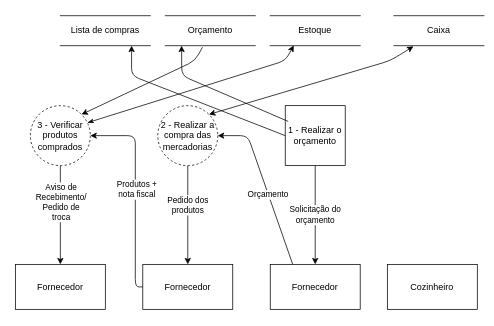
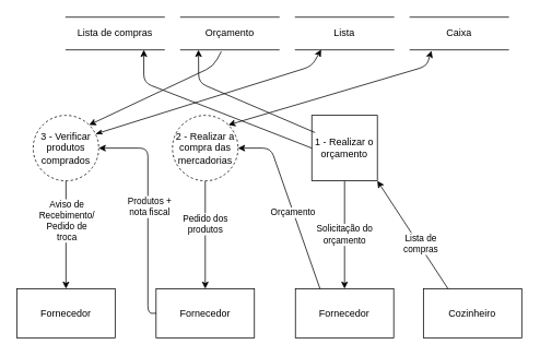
  <mxCell id="0" />
  <mxCell id="1" parent="0" />
  <mxCell id="2" value="Lista de compras" style="shape=partialRectangle;whiteSpace=wrap;html=1;left=0;right=0;fillColor=none;" vertex="1" parent="1"><mxGeometry x="80" y="20" width="120" height="40" as="geometry" /></mxCell>
  <mxCell id="3" value="Orçamento" style="shape=partialRectangle;whiteSpace=wrap;html=1;left=0;right=0;fillColor=none;" vertex="1" parent="1"><mxGeometry x="220" y="20" width="120" height="40" as="geometry" /></mxCell>
- <mxCell id="4" value="Estoque" style="shape=partialRectangle;whiteSpace=wrap;html=1;left=0;right=0;fillColor=none;" vertex="1" parent="1"><mxGeometry x="360" y="20" width="120" height="40" as="geometry" /></mxCell>
- <mxCell id="5" value="Caixa" style="shape=partialRectangle;whiteSpace=wrap;html=1;left=0;right=0;fillColor=none;" vertex="1" parent="1"><mxGeometry x="525" y="20" width="120" height="40" as="geometry" /></mxCell>
+ <mxCell id="4" value="Lista" style="shape=partialRectangle;whiteSpace=wrap;html=1;left=0;right=0;fillColor=none;" vertex="1" parent="1"><mxGeometry x="360" y="20" width="120" height="40" as="geometry" /></mxCell>
+ <mxCell id="5" value="Caixa" style="shape=partialRectangle;whiteSpace=wrap;html=1;left=0;right=0;fillColor=none;" vertex="1" parent="1"><mxGeometry x="500" y="20" width="120" height="40" as="geometry" /></mxCell>
  <mxCell id="6" value="Solicitação do&lt;br&gt;orçamento" style="edgeStyle=orthogonalEdgeStyle;rounded=0;orthogonalLoop=1;jettySize=auto;html=1;" edge="1" parent="1" source="7" target="13"><mxGeometry relative="1" as="geometry" /></mxCell>
  <mxCell id="7" value="1 - Realizar o&lt;br&gt;orçamento" style="whiteSpace=wrap;html=1;aspect=fixed;rounded=0;" vertex="1" parent="1"><mxGeometry x="380" y="140" width="80" height="80" as="geometry" /></mxCell>
  <mxCell id="8" value="Cozinheiro" style="rounded=0;whiteSpace=wrap;html=1;" vertex="1" parent="1"><mxGeometry x="516.22" y="351.72" width="120" height="60" as="geometry" /></mxCell>
+ <mxCell id="9" value="" style="endArrow=classic;html=1;exitX=0.25;exitY=0;exitDx=0;exitDy=0;entryX=1;entryY=1;entryDx=0;entryDy=0;" edge="1" parent="1" source="8" target="7"><mxGeometry width="50" height="50" relative="1" as="geometry"><mxPoint x="536.22" y="239.24" as="sourcePoint" /><mxPoint x="450.004" y="210.004" as="targetPoint" /></mxGeometry></mxCell>
+ <mxCell id="10" value="Lista de&lt;br&gt;compras" style="edgeLabel;html=1;align=center;verticalAlign=middle;resizable=0;points=[];" vertex="1" connectable="0" parent="9"><mxGeometry x="0.261" y="1" relative="1" as="geometry"><mxPoint x="21.65" y="26.89" as="offset" /></mxGeometry></mxCell>
  <mxCell id="11" value="" style="endArrow=classic;html=1;entryX=0.792;entryY=1;entryDx=0;entryDy=0;entryPerimeter=0;exitX=0;exitY=0.5;exitDx=0;exitDy=0;" edge="1" parent="1" source="7" target="2"><mxGeometry width="50" height="50" relative="1" as="geometry"><mxPoint x="240" y="120" as="sourcePoint" /><mxPoint x="290" y="70" as="targetPoint" /><Array as="points"><mxPoint x="175" y="100" /></Array></mxGeometry></mxCell>
  <mxCell id="12" value="" style="endArrow=classic;html=1;entryX=0.181;entryY=1;entryDx=0;entryDy=0;entryPerimeter=0;exitX=0.05;exitY=0.263;exitDx=0;exitDy=0;exitPerimeter=0;" edge="1" parent="1" source="7" target="3"><mxGeometry width="50" height="50" relative="1" as="geometry"><mxPoint x="390" y="190" as="sourcePoint" /><mxPoint x="185.04" y="70" as="targetPoint" /><Array as="points"><mxPoint x="242" y="100" /></Array></mxGeometry></mxCell>
  <mxCell id="13" value="Fornecedor" style="rounded=0;whiteSpace=wrap;html=1;" vertex="1" parent="1"><mxGeometry x="360" y="351.72" width="120" height="60" as="geometry" /></mxCell>
  <mxCell id="14" value="" style="endArrow=classic;html=1;entryX=1;entryY=0.5;entryDx=0;entryDy=0;exitX=0.25;exitY=0;exitDx=0;exitDy=0;" edge="1" parent="1" target="18" source="13"><mxGeometry width="50" height="50" relative="1" as="geometry"><mxPoint x="325.5" y="450" as="sourcePoint" /><mxPoint x="465.5" y="430" as="targetPoint" /><Array as="points"><mxPoint x="330" y="180" /><mxPoint x="290" y="180" /></Array></mxGeometry></mxCell>
  <mxCell id="15" value="Orçamento" style="edgeLabel;html=1;align=center;verticalAlign=middle;resizable=0;points=[];" vertex="1" connectable="0" parent="14"><mxGeometry x="-0.106" y="1" relative="1" as="geometry"><mxPoint as="offset" /></mxGeometry></mxCell>
  <mxCell id="16" style="edgeStyle=orthogonalEdgeStyle;rounded=0;orthogonalLoop=1;jettySize=auto;html=1;entryX=0.5;entryY=0;entryDx=0;entryDy=0;" edge="1" parent="1" source="18" target="19"><mxGeometry relative="1" as="geometry" /></mxCell>
  <mxCell id="17" value="Pedido dos&lt;br&gt;produtos" style="edgeLabel;html=1;align=center;verticalAlign=middle;resizable=0;points=[];" vertex="1" connectable="0" parent="16"><mxGeometry x="-0.217" y="-1" relative="1" as="geometry"><mxPoint as="offset" /></mxGeometry></mxCell>
  <mxCell id="18" value="2 - Realizar a compra das mercadorias" style="ellipse;whiteSpace=wrap;html=1;aspect=fixed;dashed=1;" vertex="1" parent="1"><mxGeometry x="210" y="140" width="80" height="80" as="geometry" /></mxCell>
  <mxCell id="19" value="Fornecedor" style="rounded=0;whiteSpace=wrap;html=1;" vertex="1" parent="1"><mxGeometry x="190" y="351.72" width="120" height="60" as="geometry" /></mxCell>
  <mxCell id="20" value="" style="endArrow=classic;html=1;exitX=0;exitY=0.5;exitDx=0;exitDy=0;entryX=1;entryY=0.5;entryDx=0;entryDy=0;" edge="1" parent="1" source="19" target="23"><mxGeometry width="50" height="50" relative="1" as="geometry"><mxPoint x="410" y="240" as="sourcePoint" /><mxPoint x="460" y="190" as="targetPoint" /><Array as="points"><mxPoint x="180" y="382" /><mxPoint x="180" y="180" /></Array></mxGeometry></mxCell>
  <mxCell id="21" value="Produtos +&lt;br&gt;nota fiscal" style="edgeLabel;html=1;align=center;verticalAlign=middle;resizable=0;points=[];" vertex="1" connectable="0" parent="20"><mxGeometry x="0.27" y="-1" relative="1" as="geometry"><mxPoint y="32" as="offset" /></mxGeometry></mxCell>
  <mxCell id="22" value="" style="endArrow=classic;html=1;exitX=1;exitY=0;exitDx=0;exitDy=0;entryX=0.217;entryY=1.025;entryDx=0;entryDy=0;entryPerimeter=0;startArrow=classic;startFill=1;" edge="1" parent="1" source="18" target="5"><mxGeometry width="50" height="50" relative="1" as="geometry"><mxPoint x="210" y="240" as="sourcePoint" /><mxPoint x="260" y="190" as="targetPoint" /><Array as="points"><mxPoint x="520" y="80" /></Array></mxGeometry></mxCell>
  <mxCell id="23" value="3 - Verificar&lt;br&gt;produtos&lt;br&gt;comprados" style="ellipse;whiteSpace=wrap;html=1;aspect=fixed;dashed=1;" vertex="1" parent="1"><mxGeometry x="40" y="140" width="80" height="80" as="geometry" /></mxCell>
  <mxCell id="24" value="Fornecedor" style="rounded=0;whiteSpace=wrap;html=1;" vertex="1" parent="1"><mxGeometry x="20" y="351.72" width="120" height="60" as="geometry" /></mxCell>
  <mxCell id="25" value="" style="endArrow=classic;html=1;exitX=0.413;exitY=1.05;exitDx=0;exitDy=0;entryX=1;entryY=0;entryDx=0;entryDy=0;exitPerimeter=0;" edge="1" parent="1" source="3" target="23"><mxGeometry width="50" height="50" relative="1" as="geometry"><mxPoint x="260" y="120" as="sourcePoint" /><mxPoint x="210" y="170" as="targetPoint" /><Array as="points"><mxPoint x="260" y="80" /></Array></mxGeometry></mxCell>
  <mxCell id="26" value="" style="endArrow=classic;html=1;exitX=0.95;exitY=0.285;exitDx=0;exitDy=0;exitPerimeter=0;entryX=0.262;entryY=0.992;entryDx=0;entryDy=0;entryPerimeter=0;startArrow=classicThin;startFill=1;" edge="1" parent="1" source="23" target="4"><mxGeometry width="50" height="50" relative="1" as="geometry"><mxPoint x="154" y="162" as="sourcePoint" /><mxPoint x="340" y="40" as="targetPoint" /><Array as="points"><mxPoint x="380" y="80" /></Array></mxGeometry></mxCell>
  <mxCell id="27" value="" style="endArrow=classic;html=1;exitX=0.5;exitY=1;exitDx=0;exitDy=0;entryX=0.5;entryY=0;entryDx=0;entryDy=0;" edge="1" parent="1" source="23" target="24"><mxGeometry width="50" height="50" relative="1" as="geometry"><mxPoint x="70" y="210" as="sourcePoint" /><mxPoint x="120" y="160" as="targetPoint" /></mxGeometry></mxCell>
  <mxCell id="28" value="Aviso de&lt;br&gt;Recebimento/&lt;br&gt;Pedido de&lt;br&gt;troca" style="edgeLabel;html=1;align=center;verticalAlign=middle;resizable=0;points=[];" vertex="1" connectable="0" parent="27"><mxGeometry x="-0.276" relative="1" as="geometry"><mxPoint as="offset" /></mxGeometry></mxCell>
